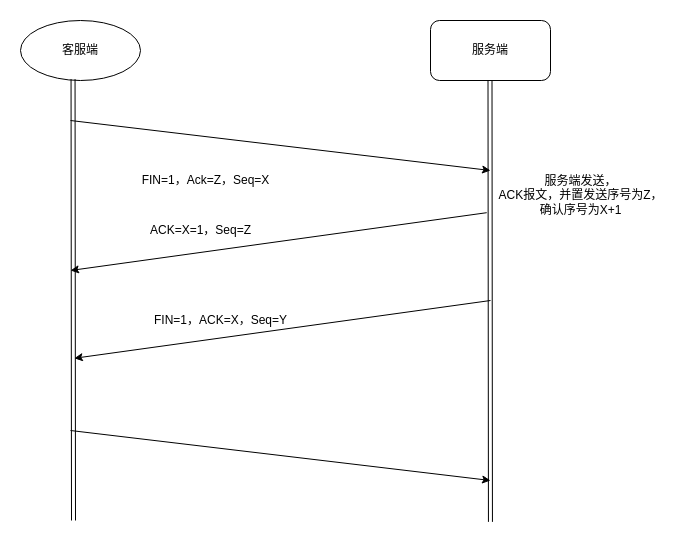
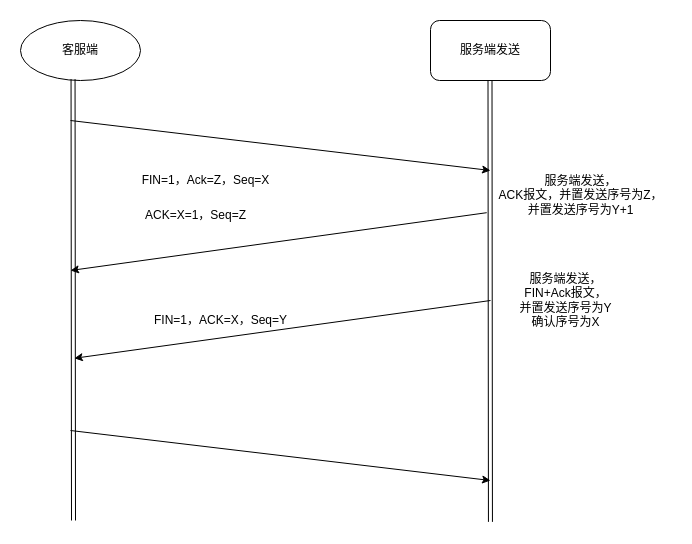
  <mxCell id="0" />
  <mxCell id="1" parent="0" />
  <mxCell id="2" value="客服端" style="ellipse;whiteSpace=wrap;html=1;" vertex="1" parent="1"><mxGeometry x="20" y="20" width="120" height="60" as="geometry" /></mxCell>
- <mxCell id="3" value="服务端" style="rounded=1;whiteSpace=wrap;html=1;" vertex="1" parent="1"><mxGeometry x="430" y="20" width="120" height="60" as="geometry" /></mxCell>
+ <mxCell id="3" value="服务端发送" style="rounded=1;whiteSpace=wrap;html=1;" vertex="1" parent="1"><mxGeometry x="430" y="20" width="120" height="60" as="geometry" /></mxCell>
  <mxCell id="4" value="" style="shape=link;html=1;exitX=0.438;exitY=0.977;exitDx=0;exitDy=0;exitPerimeter=0;" edge="1" parent="1" source="2"><mxGeometry width="100" relative="1" as="geometry"><mxPoint x="110" y="180" as="sourcePoint" /><mxPoint x="73" y="520" as="targetPoint" /></mxGeometry></mxCell>
  <mxCell id="5" value="" style="shape=link;html=1;exitX=0.438;exitY=0.977;exitDx=0;exitDy=0;exitPerimeter=0;" edge="1" parent="1"><mxGeometry width="100" relative="1" as="geometry"><mxPoint x="489.5" y="80" as="sourcePoint" /><mxPoint x="489.94" y="521.38" as="targetPoint" /></mxGeometry></mxCell>
  <mxCell id="6" value="" style="endArrow=classic;html=1;" edge="1" parent="1"><mxGeometry width="50" height="50" relative="1" as="geometry"><mxPoint x="70" y="120" as="sourcePoint" /><mxPoint x="490" y="170" as="targetPoint" /></mxGeometry></mxCell>
  <mxCell id="7" value="FIN=1，Ack=Z，Seq=X" style="text;html=1;align=center;verticalAlign=middle;resizable=0;points=[];autosize=1;" vertex="1" parent="1"><mxGeometry x="135" y="170" width="140" height="20" as="geometry" /></mxCell>
- <mxCell id="8" value="服务端发送，&lt;br&gt;ACK报文，并置发送序号为Z，&lt;br&gt;确认序号为X+1" style="text;html=1;align=center;verticalAlign=middle;resizable=0;points=[];autosize=1;" vertex="1" parent="1"><mxGeometry x="490" y="170" width="180" height="50" as="geometry" /></mxCell>
+ <mxCell id="8" value="服务端发送，&lt;br&gt;ACK报文，并置发送序号为Z，&lt;br&gt;并置发送序号为Y+1" style="text;html=1;align=center;verticalAlign=middle;resizable=0;points=[];autosize=1;" vertex="1" parent="1"><mxGeometry x="490" y="170" width="180" height="50" as="geometry" /></mxCell>
  <mxCell id="9" value="" style="endArrow=classic;html=1;exitX=-0.021;exitY=0.844;exitDx=0;exitDy=0;exitPerimeter=0;" edge="1" parent="1" source="8"><mxGeometry width="50" height="50" relative="1" as="geometry"><mxPoint x="480" y="210" as="sourcePoint" /><mxPoint x="70" y="270" as="targetPoint" /></mxGeometry></mxCell>
- <mxCell id="10" value="ACK=X=1，Seq=Z" style="text;html=1;align=center;verticalAlign=middle;resizable=0;points=[];autosize=1;" vertex="1" parent="1"><mxGeometry x="140" y="220" width="120" height="20" as="geometry" /></mxCell>
+ <mxCell id="10" value="ACK=X=1，Seq=Z" style="text;html=1;align=center;verticalAlign=middle;resizable=0;points=[];autosize=1;" vertex="1" parent="1"><mxGeometry x="135" y="205" width="120" height="20" as="geometry" /></mxCell>
  <mxCell id="11" value="" style="endArrow=classic;html=1;exitX=-0.021;exitY=0.844;exitDx=0;exitDy=0;exitPerimeter=0;" edge="1" parent="1"><mxGeometry width="50" height="50" relative="1" as="geometry"><mxPoint x="490" y="300" as="sourcePoint" /><mxPoint x="73.78" y="357.8" as="targetPoint" /></mxGeometry></mxCell>
+ <mxCell id="12" value="服务端发送，&lt;br&gt;FIN+Ack报文，&lt;br&gt;并置发送序号为Y&lt;br&gt;确认序号为X" style="text;html=1;align=center;verticalAlign=middle;resizable=0;points=[];autosize=1;" vertex="1" parent="1"><mxGeometry x="510" y="270" width="110" height="60" as="geometry" /></mxCell>
  <mxCell id="13" value="FIN=1，ACK=X，Seq=Y" style="text;html=1;align=center;verticalAlign=middle;resizable=0;points=[];autosize=1;" vertex="1" parent="1"><mxGeometry x="145" y="310" width="150" height="20" as="geometry" /></mxCell>
  <mxCell id="14" value="" style="endArrow=classic;html=1;" edge="1" parent="1"><mxGeometry width="50" height="50" relative="1" as="geometry"><mxPoint x="70" y="430" as="sourcePoint" /><mxPoint x="490" y="480" as="targetPoint" /></mxGeometry></mxCell>
